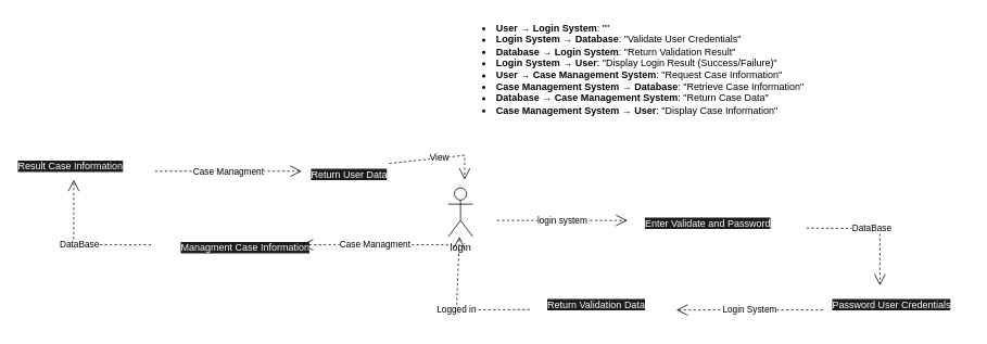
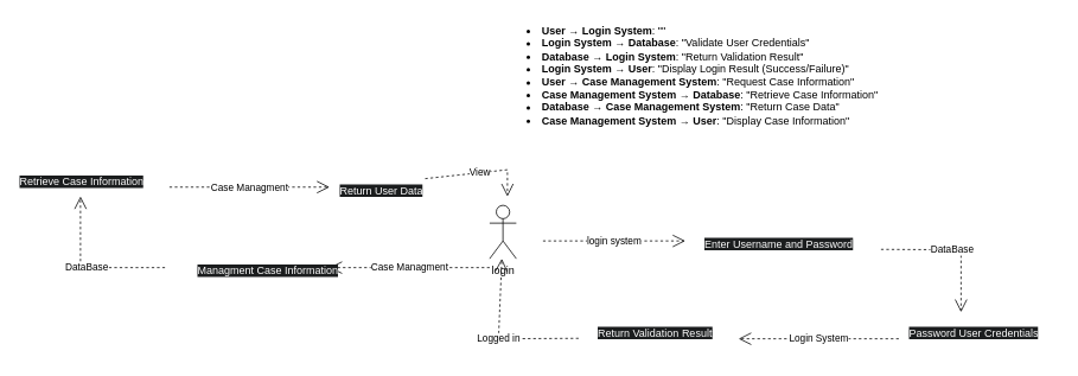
  <mxCell id="0" />
  <mxCell id="1" parent="0" />
  <mxCell id="2" value="&lt;li&gt;&lt;strong&gt;User → Login System&lt;/strong&gt;: &quot;&quot;&lt;/li&gt;&lt;li&gt;&lt;strong&gt;Login System → Database&lt;/strong&gt;: &quot;Validate User Credentials&quot;&lt;/li&gt;&lt;li&gt;&lt;strong&gt;Database → Login System&lt;/strong&gt;: &quot;Return Validation Result&quot;&lt;/li&gt;&lt;li&gt;&lt;strong&gt;Login System → User&lt;/strong&gt;: &quot;Display Login Result (Success/Failure)&quot;&lt;/li&gt;&lt;li&gt;&lt;strong&gt;User → Case Management System&lt;/strong&gt;: &quot;Request Case Information&quot;&lt;/li&gt;&lt;li&gt;&lt;strong&gt;Case Management System → Database&lt;/strong&gt;: &quot;Retrieve Case Information&quot;&lt;/li&gt;&lt;li&gt;&lt;strong&gt;Database → Case Management System&lt;/strong&gt;: &quot;Return Case Data&quot;&lt;/li&gt;&lt;li&gt;&lt;strong&gt;Case Management System → User&lt;/strong&gt;: &quot;Display Case Information&quot;&lt;/li&gt;" style="text;whiteSpace=wrap;html=1;" vertex="1" parent="1"><mxGeometry x="590" y="20" width="430" height="140" as="geometry" /></mxCell>
  <mxCell id="3" value="login" style="shape=umlActor;verticalLabelPosition=bottom;verticalAlign=top;html=1;" vertex="1" parent="1"><mxGeometry x="550" y="230" width="30" height="60" as="geometry" /></mxCell>
  <mxCell id="4" value="login system" style="endArrow=open;endSize=12;dashed=1;html=1;rounded=0;" edge="1" parent="1"><mxGeometry width="160" relative="1" as="geometry"><mxPoint x="610" y="270" as="sourcePoint" /><mxPoint x="770" y="270" as="targetPoint" /><mxPoint as="offset" /></mxGeometry></mxCell>
- <mxCell id="5" value="&lt;span style=&quot;color: rgb(255, 255, 255); font-family: Helvetica; font-size: 12px; font-style: normal; font-variant-ligatures: normal; font-variant-caps: normal; font-weight: 400; letter-spacing: normal; orphans: 2; text-align: left; text-indent: 0px; text-transform: none; widows: 2; word-spacing: 0px; -webkit-text-stroke-width: 0px; white-space: normal; background-color: rgb(27, 29, 30); text-decoration-thickness: initial; text-decoration-style: initial; text-decoration-color: initial; display: inline !important; float: none;&quot;&gt;Enter Validate and Password&lt;/span&gt;" style="text;whiteSpace=wrap;html=1;" vertex="1" parent="1"><mxGeometry x="790" y="260" width="200" height="40" as="geometry" /></mxCell>
+ <mxCell id="5" value="&lt;span style=&quot;color: rgb(255, 255, 255); font-family: Helvetica; font-size: 12px; font-style: normal; font-variant-ligatures: normal; font-variant-caps: normal; font-weight: 400; letter-spacing: normal; orphans: 2; text-align: left; text-indent: 0px; text-transform: none; widows: 2; word-spacing: 0px; -webkit-text-stroke-width: 0px; white-space: normal; background-color: rgb(27, 29, 30); text-decoration-thickness: initial; text-decoration-style: initial; text-decoration-color: initial; display: inline !important; float: none;&quot;&gt;Enter Username and Password&lt;/span&gt;" style="text;whiteSpace=wrap;html=1;" vertex="1" parent="1"><mxGeometry x="790" y="260" width="200" height="40" as="geometry" /></mxCell>
  <mxCell id="6" value="DataBase" style="endArrow=open;endSize=12;dashed=1;html=1;rounded=0;" edge="1" parent="1"><mxGeometry width="160" relative="1" as="geometry"><mxPoint x="990" y="279.5" as="sourcePoint" /><mxPoint x="1080" y="350" as="targetPoint" /><Array as="points"><mxPoint x="1080" y="280" /></Array></mxGeometry></mxCell>
  <mxCell id="7" value="&lt;span style=&quot;color: rgb(255, 255, 255); font-family: Helvetica; font-size: 12px; font-style: normal; font-variant-ligatures: normal; font-variant-caps: normal; font-weight: 400; letter-spacing: normal; orphans: 2; text-align: left; text-indent: 0px; text-transform: none; widows: 2; word-spacing: 0px; -webkit-text-stroke-width: 0px; white-space: normal; background-color: rgb(27, 29, 30); text-decoration-thickness: initial; text-decoration-style: initial; text-decoration-color: initial; display: inline !important; float: none;&quot;&gt;Password User Credentials&lt;/span&gt;" style="text;whiteSpace=wrap;html=1;" vertex="1" parent="1"><mxGeometry x="1020" y="360" width="170" height="40" as="geometry" /></mxCell>
  <mxCell id="8" value="Login System" style="endArrow=open;endSize=12;dashed=1;html=1;rounded=0;" edge="1" parent="1"><mxGeometry width="160" relative="1" as="geometry"><mxPoint x="1010" y="380" as="sourcePoint" /><mxPoint x="830" y="380" as="targetPoint" /></mxGeometry></mxCell>
- <mxCell id="9" value="&lt;span style=&quot;color: rgb(255, 255, 255); font-family: Helvetica; font-size: 12px; font-style: normal; font-variant-ligatures: normal; font-variant-caps: normal; font-weight: 400; letter-spacing: normal; orphans: 2; text-align: left; text-indent: 0px; text-transform: none; widows: 2; word-spacing: 0px; -webkit-text-stroke-width: 0px; white-space: normal; background-color: rgb(27, 29, 30); text-decoration-thickness: initial; text-decoration-style: initial; text-decoration-color: initial; display: inline !important; float: none;&quot;&gt;Return Validation Data&lt;/span&gt;" style="text;whiteSpace=wrap;html=1;" vertex="1" parent="1"><mxGeometry x="670" y="360" width="160" height="40" as="geometry" /></mxCell>
+ <mxCell id="9" value="&lt;span style=&quot;color: rgb(255, 255, 255); font-family: Helvetica; font-size: 12px; font-style: normal; font-variant-ligatures: normal; font-variant-caps: normal; font-weight: 400; letter-spacing: normal; orphans: 2; text-align: left; text-indent: 0px; text-transform: none; widows: 2; word-spacing: 0px; -webkit-text-stroke-width: 0px; white-space: normal; background-color: rgb(27, 29, 30); text-decoration-thickness: initial; text-decoration-style: initial; text-decoration-color: initial; display: inline !important; float: none;&quot;&gt;Return Validation Result&lt;/span&gt;" style="text;whiteSpace=wrap;html=1;" vertex="1" parent="1"><mxGeometry x="670" y="360" width="160" height="40" as="geometry" /></mxCell>
  <mxCell id="10" value="Logged in" style="endArrow=open;endSize=12;dashed=1;html=1;rounded=0;" edge="1" parent="1" target="3"><mxGeometry width="160" relative="1" as="geometry"><mxPoint x="650" y="379.5" as="sourcePoint" /><mxPoint x="470" y="380" as="targetPoint" /><Array as="points"><mxPoint x="560" y="380" /></Array></mxGeometry></mxCell>
  <mxCell id="11" value="Case Managment" style="endArrow=open;endSize=12;dashed=1;html=1;rounded=0;" edge="1" parent="1"><mxGeometry width="160" relative="1" as="geometry"><mxPoint x="550" y="300" as="sourcePoint" /><mxPoint x="370" y="300" as="targetPoint" /></mxGeometry></mxCell>
  <mxCell id="12" value="&lt;span style=&quot;color: rgb(255, 255, 255); font-family: Helvetica; font-size: 12px; font-style: normal; font-variant-ligatures: normal; font-variant-caps: normal; font-weight: 400; letter-spacing: normal; orphans: 2; text-align: left; text-indent: 0px; text-transform: none; widows: 2; word-spacing: 0px; -webkit-text-stroke-width: 0px; white-space: normal; background-color: rgb(27, 29, 30); text-decoration-thickness: initial; text-decoration-style: initial; text-decoration-color: initial; display: inline !important; float: none;&quot;&gt;Managment Case Information&lt;/span&gt;" style="text;whiteSpace=wrap;html=1;" vertex="1" parent="1"><mxGeometry x="220" y="290" width="170" height="40" as="geometry" /></mxCell>
  <mxCell id="13" value="DataBase" style="endArrow=open;endSize=12;dashed=1;html=1;rounded=0;" edge="1" parent="1"><mxGeometry width="160" relative="1" as="geometry"><mxPoint x="185" y="300" as="sourcePoint" /><mxPoint x="90" y="220" as="targetPoint" /><Array as="points"><mxPoint x="90" y="300" /></Array></mxGeometry></mxCell>
- <mxCell id="14" value="&lt;span style=&quot;color: rgb(255, 255, 255); font-family: Helvetica; font-size: 12px; font-style: normal; font-variant-ligatures: normal; font-variant-caps: normal; font-weight: 400; letter-spacing: normal; orphans: 2; text-align: left; text-indent: 0px; text-transform: none; widows: 2; word-spacing: 0px; -webkit-text-stroke-width: 0px; white-space: normal; background-color: rgb(27, 29, 30); text-decoration-thickness: initial; text-decoration-style: initial; text-decoration-color: initial; display: inline !important; float: none;&quot;&gt;Result Case Information&lt;/span&gt;" style="text;whiteSpace=wrap;html=1;" vertex="1" parent="1"><mxGeometry x="20" y="190" width="170" height="40" as="geometry" /></mxCell>
+ <mxCell id="14" value="&lt;span style=&quot;color: rgb(255, 255, 255); font-family: Helvetica; font-size: 12px; font-style: normal; font-variant-ligatures: normal; font-variant-caps: normal; font-weight: 400; letter-spacing: normal; orphans: 2; text-align: left; text-indent: 0px; text-transform: none; widows: 2; word-spacing: 0px; -webkit-text-stroke-width: 0px; white-space: normal; background-color: rgb(27, 29, 30); text-decoration-thickness: initial; text-decoration-style: initial; text-decoration-color: initial; display: inline !important; float: none;&quot;&gt;Retrieve Case Information&lt;/span&gt;" style="text;whiteSpace=wrap;html=1;" vertex="1" parent="1"><mxGeometry x="20" y="190" width="170" height="40" as="geometry" /></mxCell>
  <mxCell id="15" value="Case Managment" style="endArrow=open;endSize=12;dashed=1;html=1;rounded=0;" edge="1" parent="1"><mxGeometry width="160" relative="1" as="geometry"><mxPoint x="190" y="209.5" as="sourcePoint" /><mxPoint x="370" y="209.5" as="targetPoint" /></mxGeometry></mxCell>
  <mxCell id="16" value="&lt;span style=&quot;color: rgb(255, 255, 255); font-family: Helvetica; font-size: 12px; font-style: normal; font-variant-ligatures: normal; font-variant-caps: normal; font-weight: 400; letter-spacing: normal; orphans: 2; text-align: left; text-indent: 0px; text-transform: none; widows: 2; word-spacing: 0px; -webkit-text-stroke-width: 0px; white-space: normal; background-color: rgb(27, 29, 30); text-decoration-thickness: initial; text-decoration-style: initial; text-decoration-color: initial; display: inline !important; float: none;&quot;&gt;Return User Data&lt;/span&gt;" style="text;whiteSpace=wrap;html=1;" vertex="1" parent="1"><mxGeometry x="380" y="200" width="130" height="40" as="geometry" /></mxCell>
  <mxCell id="17" value="View" style="endArrow=open;endSize=12;dashed=1;html=1;rounded=0;exitX=0.75;exitY=0;exitDx=0;exitDy=0;" edge="1" parent="1" source="16"><mxGeometry width="160" relative="1" as="geometry"><mxPoint x="490" y="180" as="sourcePoint" /><mxPoint x="570" y="220" as="targetPoint" /><Array as="points"><mxPoint x="570" y="190" /></Array></mxGeometry></mxCell>
